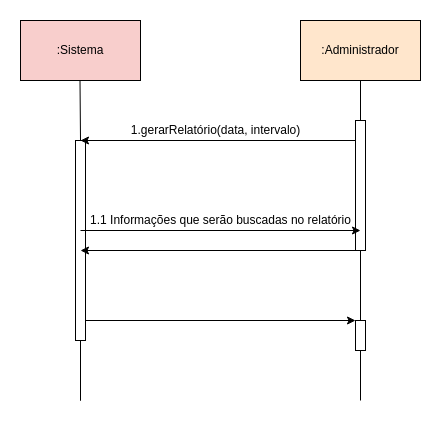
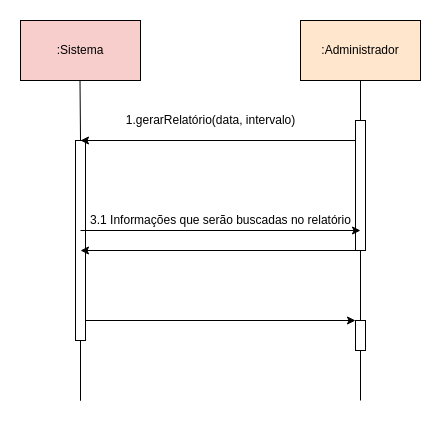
  <mxCell id="0" />
  <mxCell id="1" parent="0" />
  <mxCell id="2" value=":Sistema" style="rounded=0;whiteSpace=wrap;html=1;fillColor=#f8cecc;" parent="1" vertex="1"><mxGeometry x="20" y="20" width="120" height="60" as="geometry" /></mxCell>
  <mxCell id="3" value="" style="endArrow=none;html=1;rounded=0;" parent="1" edge="1"><mxGeometry width="50" height="50" relative="1" as="geometry"><mxPoint x="80" y="140" as="sourcePoint" /><mxPoint x="79.5" y="80" as="targetPoint" /></mxGeometry></mxCell>
  <mxCell id="4" value="" style="rounded=0;whiteSpace=wrap;html=1;" parent="1" vertex="1"><mxGeometry x="75" y="140" width="10" height="200" as="geometry" /></mxCell>
  <mxCell id="5" value="" style="endArrow=classic;html=1;rounded=0;" parent="1" edge="1"><mxGeometry width="50" height="50" relative="1" as="geometry"><mxPoint x="360" y="140" as="sourcePoint" /><mxPoint x="80" y="140" as="targetPoint" /></mxGeometry></mxCell>
  <mxCell id="6" value=":Administrador" style="rounded=0;whiteSpace=wrap;html=1;fillColor=#ffe6cc;" parent="1" vertex="1"><mxGeometry x="300" y="20" width="120" height="60" as="geometry" /></mxCell>
  <mxCell id="7" value="" style="endArrow=none;html=1;rounded=0;" parent="1" source="6" edge="1"><mxGeometry width="50" height="50" relative="1" as="geometry"><mxPoint x="360.5" y="140" as="sourcePoint" /><mxPoint x="360" y="120" as="targetPoint" /></mxGeometry></mxCell>
  <mxCell id="8" value="" style="rounded=0;whiteSpace=wrap;html=1;" parent="1" vertex="1"><mxGeometry x="355" y="120" width="10" height="130" as="geometry" /></mxCell>
- <mxCell id="9" value="1.gerarRelatório(data, intervalo)" style="text;html=1;align=center;verticalAlign=middle;resizable=0;points=[];autosize=1;strokeColor=none;fillColor=none;" parent="1" vertex="1"><mxGeometry x="120" y="115" width="190" height="30" as="geometry" /></mxCell>
+ <mxCell id="9" value="1.gerarRelatório(data, intervalo)" style="text;html=1;align=center;verticalAlign=middle;resizable=0;points=[];autosize=1;strokeColor=none;fillColor=none;" parent="1" vertex="1"><mxGeometry x="115" y="105" width="190" height="30" as="geometry" /></mxCell>
  <mxCell id="10" value="" style="endArrow=classic;html=1;rounded=0;" parent="1" edge="1"><mxGeometry width="50" height="50" relative="1" as="geometry"><mxPoint x="80" y="230" as="sourcePoint" /><mxPoint x="360" y="230" as="targetPoint" /></mxGeometry></mxCell>
- <mxCell id="11" value="1.1 Informações que serão buscadas no relatório" style="text;html=1;align=center;verticalAlign=middle;resizable=0;points=[];autosize=1;strokeColor=none;fillColor=none;" parent="1" vertex="1"><mxGeometry x="80" y="210" width="280" height="20" as="geometry" /></mxCell>
+ <mxCell id="11" value="3.1 Informações que serão buscadas no relatório" style="text;html=1;align=center;verticalAlign=middle;resizable=0;points=[];autosize=1;strokeColor=none;fillColor=none;" parent="1" vertex="1"><mxGeometry x="80" y="210" width="280" height="20" as="geometry" /></mxCell>
  <mxCell id="12" value="" style="endArrow=classic;html=1;rounded=0;" parent="1" edge="1"><mxGeometry width="50" height="50" relative="1" as="geometry"><mxPoint x="355" y="250" as="sourcePoint" /><mxPoint x="80" y="250" as="targetPoint" /></mxGeometry></mxCell>
  <mxCell id="13" value="" style="endArrow=none;html=1;rounded=0;entryX=0.5;entryY=1;entryDx=0;entryDy=0;exitX=0.5;exitY=0;exitDx=0;exitDy=0;" parent="1" source="14" target="8" edge="1"><mxGeometry width="50" height="50" relative="1" as="geometry"><mxPoint x="360" y="300" as="sourcePoint" /><mxPoint x="359.5" y="240" as="targetPoint" /></mxGeometry></mxCell>
  <mxCell id="14" value="" style="rounded=0;whiteSpace=wrap;html=1;" parent="1" vertex="1"><mxGeometry x="355" y="320" width="10" height="30" as="geometry" /></mxCell>
  <mxCell id="15" value="" style="endArrow=classic;html=1;rounded=0;" parent="1" edge="1"><mxGeometry width="50" height="50" relative="1" as="geometry"><mxPoint x="85" y="320" as="sourcePoint" /><mxPoint x="355" y="320" as="targetPoint" /></mxGeometry></mxCell>
  <mxCell id="16" value="" style="endArrow=none;html=1;rounded=0;" parent="1" edge="1"><mxGeometry width="50" height="50" relative="1" as="geometry"><mxPoint x="80" y="380" as="sourcePoint" /><mxPoint x="80" y="340" as="targetPoint" /><Array as="points"><mxPoint x="80" y="400" /><mxPoint x="80" y="340" /></Array></mxGeometry></mxCell>
  <mxCell id="17" value="" style="endArrow=none;html=1;rounded=0;" parent="1" edge="1"><mxGeometry width="50" height="50" relative="1" as="geometry"><mxPoint x="360" y="400" as="sourcePoint" /><mxPoint x="360" y="350" as="targetPoint" /></mxGeometry></mxCell>
